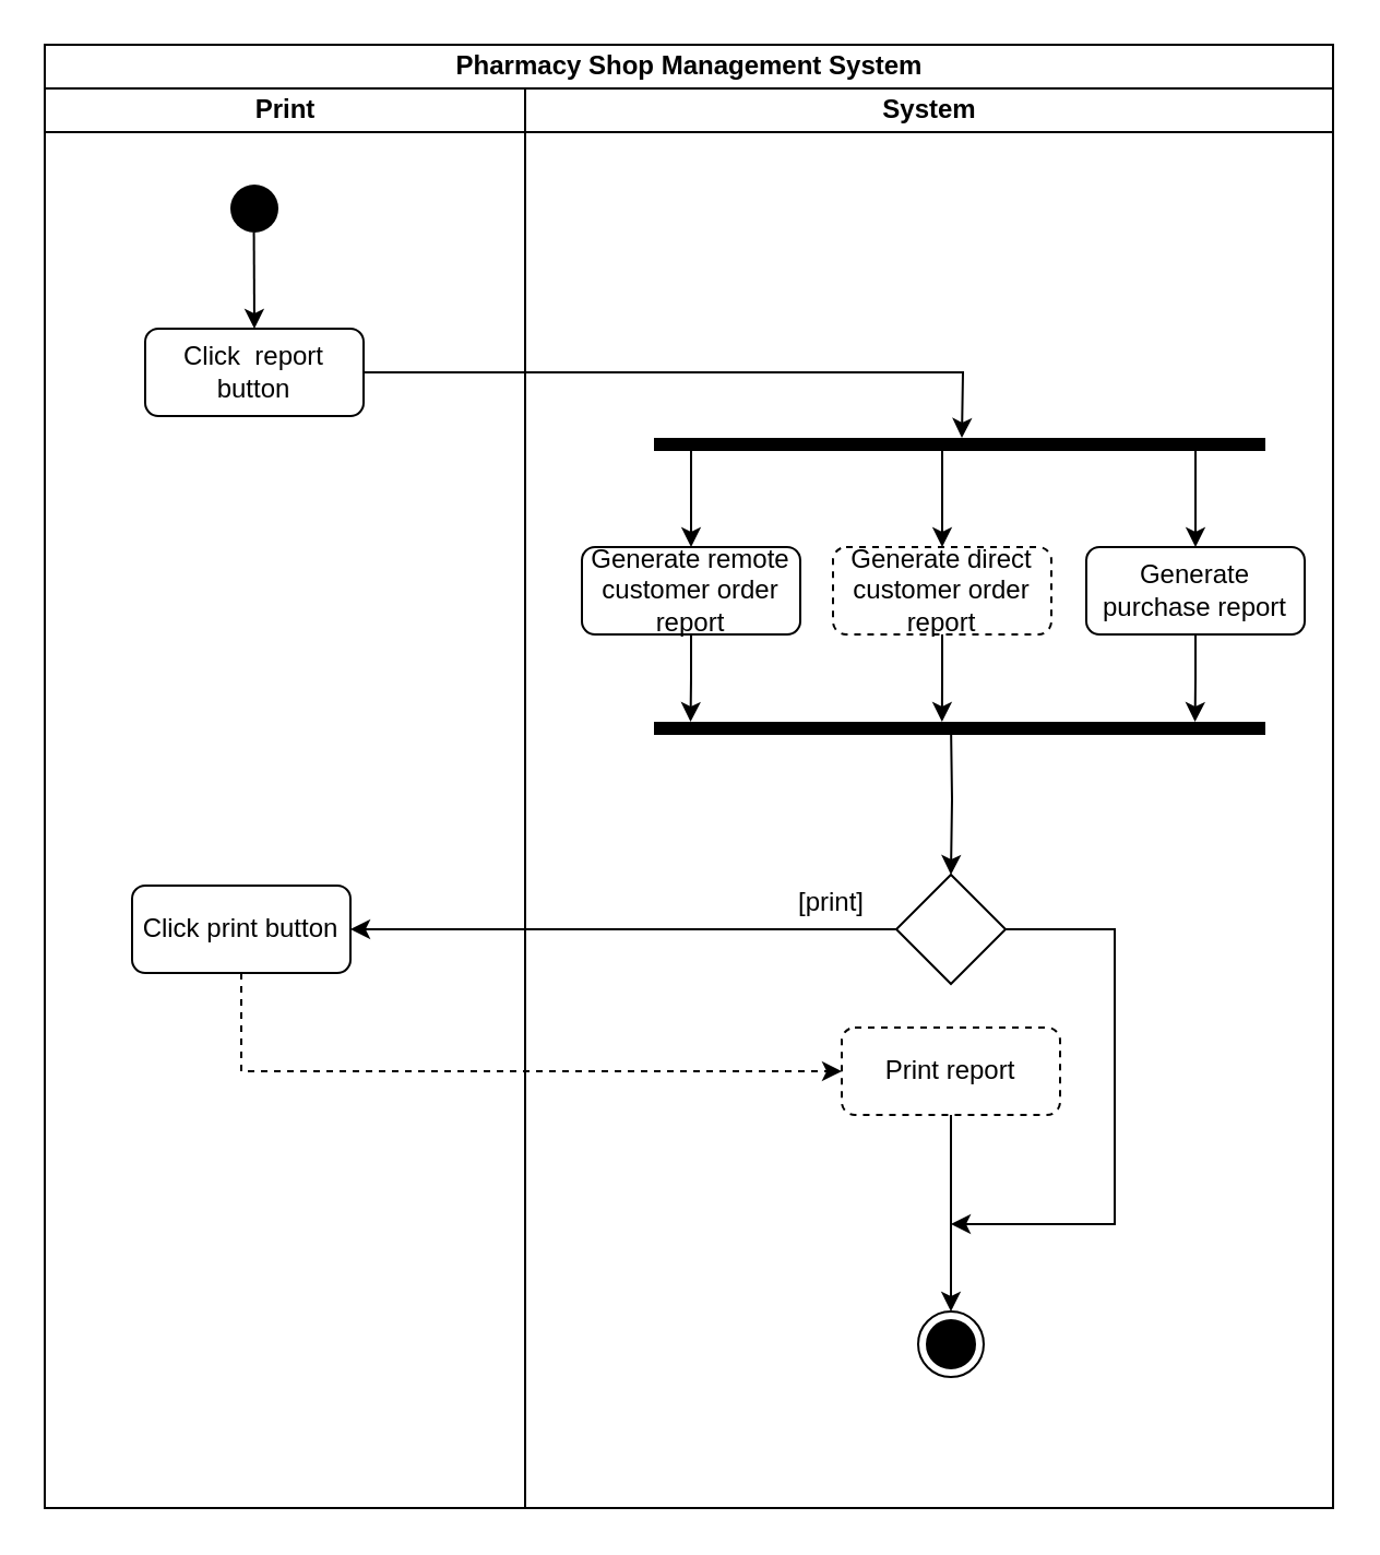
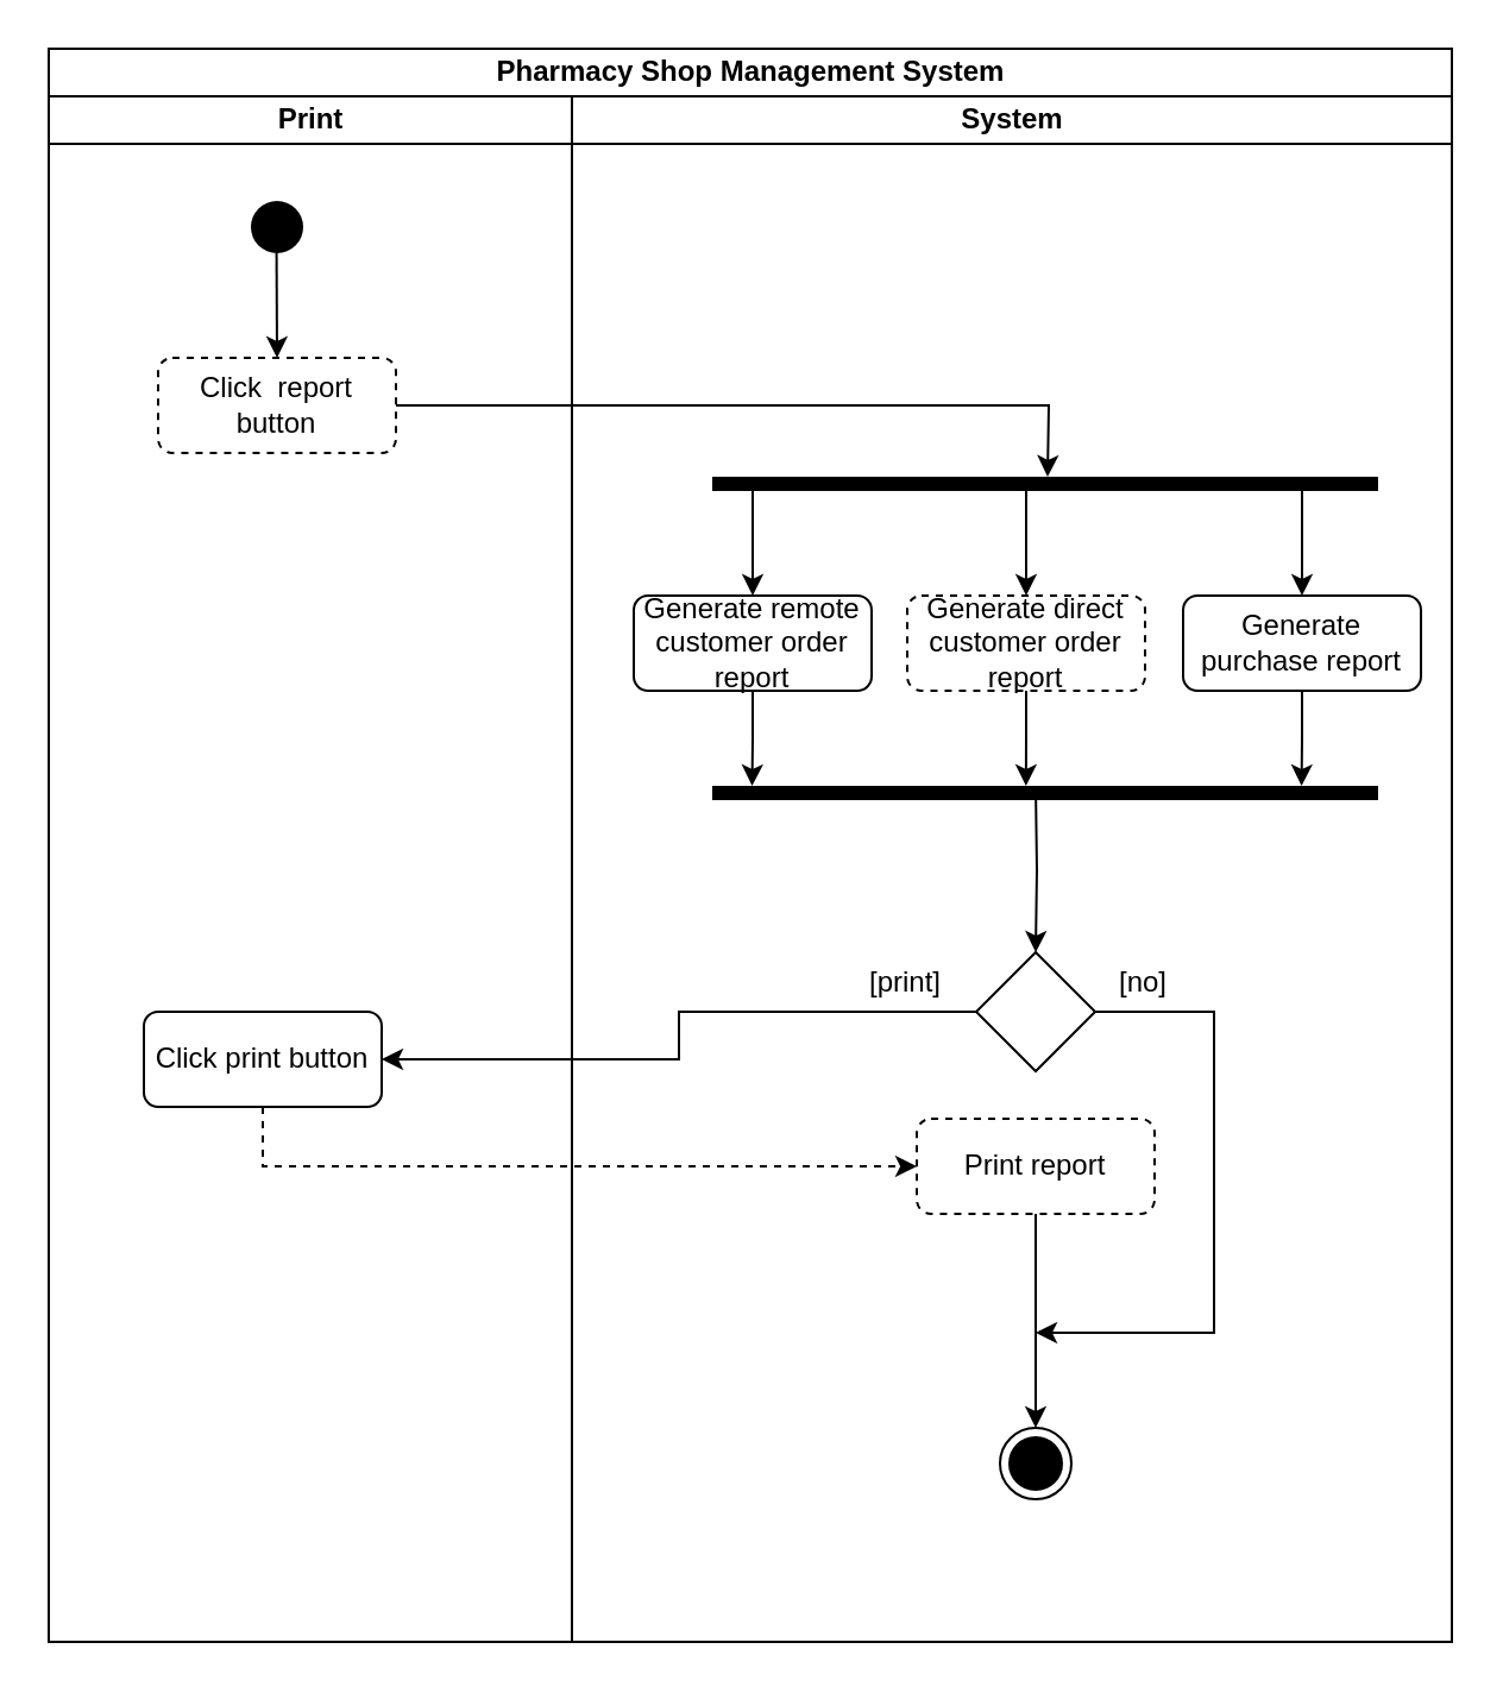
  <mxCell id="0" />
  <mxCell id="1" parent="0" />
  <mxCell id="2" value="Pharmacy Shop Management System" style="swimlane;childLayout=stackLayout;resizeParent=1;resizeParentMax=0;startSize=20;html=1;" parent="1" vertex="1"><mxGeometry x="20" y="20" width="590" height="670" as="geometry" /></mxCell>
  <mxCell id="3" value="Print" style="swimlane;startSize=20;html=1;" parent="2" vertex="1"><mxGeometry y="20" width="220" height="650" as="geometry" /></mxCell>
  <mxCell id="4" style="rounded=0;orthogonalLoop=1;jettySize=auto;html=1;exitX=0.493;exitY=0.867;exitDx=0;exitDy=0;entryX=0.5;entryY=0;entryDx=0;entryDy=0;exitPerimeter=0;" parent="3" source="5" target="7" edge="1"><mxGeometry relative="1" as="geometry" /></mxCell>
  <mxCell id="5" value="" style="ellipse;shape=startState;fillColor=#000000;strokeColor=none;" parent="3" vertex="1"><mxGeometry x="81" y="40" width="30" height="30" as="geometry" /></mxCell>
  <mxCell id="6" style="edgeStyle=orthogonalEdgeStyle;rounded=0;orthogonalLoop=1;jettySize=auto;html=1;exitX=1;exitY=0.5;exitDx=0;exitDy=0;" edge="1" parent="3" source="7"><mxGeometry relative="1" as="geometry"><mxPoint x="420" y="160" as="targetPoint" /></mxGeometry></mxCell>
- <mxCell id="7" value="Click&amp;nbsp; report button" style="rounded=1;whiteSpace=wrap;html=1;" parent="3" vertex="1"><mxGeometry x="46" y="110" width="100" height="40" as="geometry" /></mxCell>
- <mxCell id="8" value="Click print button" style="rounded=1;whiteSpace=wrap;html=1;" vertex="1" parent="3"><mxGeometry x="40" y="365" width="100" height="40" as="geometry" /></mxCell>
+ <mxCell id="7" value="Click&amp;nbsp; report button" style="rounded=1;whiteSpace=wrap;html=1;dashed=1;" parent="3" vertex="1"><mxGeometry x="46" y="110" width="100" height="40" as="geometry" /></mxCell>
+ <mxCell id="8" value="Click print button" style="rounded=1;whiteSpace=wrap;html=1;" vertex="1" parent="3"><mxGeometry x="40" y="385" width="100" height="40" as="geometry" /></mxCell>
  <mxCell id="9" value="System" style="swimlane;startSize=20;html=1;" parent="2" vertex="1"><mxGeometry x="220" y="20" width="370" height="650" as="geometry" /></mxCell>
  <mxCell id="10" value="" style="ellipse;html=1;shape=endState;fillColor=#000000;strokeColor=#000000;" parent="9" vertex="1"><mxGeometry x="180" y="560" width="30" height="30" as="geometry" /></mxCell>
  <mxCell id="11" value="" style="endArrow=none;html=1;rounded=0;strokeWidth=6;" edge="1" parent="9"><mxGeometry width="50" height="50" relative="1" as="geometry"><mxPoint x="59" y="163" as="sourcePoint" /><mxPoint x="339" y="163" as="targetPoint" /></mxGeometry></mxCell>
  <mxCell id="12" style="edgeStyle=orthogonalEdgeStyle;rounded=0;orthogonalLoop=1;jettySize=auto;html=1;" edge="1" parent="9" target="14"><mxGeometry relative="1" as="geometry"><mxPoint x="195" y="290" as="sourcePoint" /></mxGeometry></mxCell>
  <mxCell id="13" style="edgeStyle=orthogonalEdgeStyle;rounded=0;orthogonalLoop=1;jettySize=auto;html=1;exitX=1;exitY=0.5;exitDx=0;exitDy=0;" edge="1" parent="9" source="14"><mxGeometry relative="1" as="geometry"><mxPoint x="195" y="520" as="targetPoint" /><Array as="points"><mxPoint x="270" y="385" /><mxPoint x="270" y="520" /><mxPoint x="210" y="520" /></Array></mxGeometry></mxCell>
  <mxCell id="14" value="" style="rhombus;whiteSpace=wrap;html=1;" vertex="1" parent="9"><mxGeometry x="170" y="360" width="50" height="50" as="geometry" /></mxCell>
  <mxCell id="15" style="edgeStyle=orthogonalEdgeStyle;rounded=0;orthogonalLoop=1;jettySize=auto;html=1;exitX=0.5;exitY=1;exitDx=0;exitDy=0;entryX=0.5;entryY=0;entryDx=0;entryDy=0;" edge="1" parent="9" source="16" target="10"><mxGeometry relative="1" as="geometry" /></mxCell>
  <mxCell id="16" value="Print report" style="rounded=1;whiteSpace=wrap;html=1;dashed=1;" vertex="1" parent="9"><mxGeometry x="145" y="430" width="100" height="40" as="geometry" /></mxCell>
  <mxCell id="17" style="edgeStyle=orthogonalEdgeStyle;rounded=0;orthogonalLoop=1;jettySize=auto;html=1;exitX=0;exitY=0.5;exitDx=0;exitDy=0;entryX=1;entryY=0.5;entryDx=0;entryDy=0;" edge="1" parent="2" source="14" target="8"><mxGeometry relative="1" as="geometry" /></mxCell>
  <mxCell id="18" style="edgeStyle=orthogonalEdgeStyle;rounded=0;orthogonalLoop=1;jettySize=auto;html=1;exitX=0.5;exitY=1;exitDx=0;exitDy=0;entryX=0;entryY=0.5;entryDx=0;entryDy=0;dashed=1;" edge="1" parent="2" source="8" target="16"><mxGeometry relative="1" as="geometry" /></mxCell>
  <mxCell id="19" style="rounded=0;orthogonalLoop=1;jettySize=auto;html=1;exitX=0.493;exitY=0.867;exitDx=0;exitDy=0;entryX=0.5;entryY=0;entryDx=0;entryDy=0;exitPerimeter=0;" edge="1" parent="1" target="21"><mxGeometry relative="1" as="geometry"><mxPoint x="316" y="206" as="sourcePoint" /></mxGeometry></mxCell>
  <mxCell id="20" style="edgeStyle=orthogonalEdgeStyle;rounded=0;orthogonalLoop=1;jettySize=auto;html=1;exitX=0.5;exitY=1;exitDx=0;exitDy=0;" edge="1" parent="1" source="21"><mxGeometry relative="1" as="geometry"><mxPoint x="315.759" y="330" as="targetPoint" /></mxGeometry></mxCell>
  <mxCell id="21" value="Generate remote customer order report" style="rounded=1;whiteSpace=wrap;html=1;" vertex="1" parent="1"><mxGeometry x="266" y="250" width="100" height="40" as="geometry" /></mxCell>
  <mxCell id="22" style="rounded=0;orthogonalLoop=1;jettySize=auto;html=1;entryX=0.5;entryY=0;entryDx=0;entryDy=0;" edge="1" parent="1" target="24"><mxGeometry relative="1" as="geometry"><mxPoint x="431" y="206" as="sourcePoint" /></mxGeometry></mxCell>
  <mxCell id="23" style="edgeStyle=orthogonalEdgeStyle;rounded=0;orthogonalLoop=1;jettySize=auto;html=1;exitX=0.5;exitY=1;exitDx=0;exitDy=0;" edge="1" parent="1" source="24"><mxGeometry relative="1" as="geometry"><mxPoint x="430.931" y="330" as="targetPoint" /></mxGeometry></mxCell>
  <mxCell id="24" value="Generate direct customer order report" style="rounded=1;whiteSpace=wrap;html=1;dashed=1;" vertex="1" parent="1"><mxGeometry x="381" y="250" width="100" height="40" as="geometry" /></mxCell>
  <mxCell id="25" style="rounded=0;orthogonalLoop=1;jettySize=auto;html=1;exitX=0.493;exitY=0.867;exitDx=0;exitDy=0;entryX=0.5;entryY=0;entryDx=0;entryDy=0;exitPerimeter=0;" edge="1" parent="1" target="27"><mxGeometry relative="1" as="geometry"><mxPoint x="547" y="206" as="sourcePoint" /></mxGeometry></mxCell>
  <mxCell id="26" style="edgeStyle=orthogonalEdgeStyle;rounded=0;orthogonalLoop=1;jettySize=auto;html=1;exitX=0.5;exitY=1;exitDx=0;exitDy=0;" edge="1" parent="1" source="27"><mxGeometry relative="1" as="geometry"><mxPoint x="546.793" y="330" as="targetPoint" /></mxGeometry></mxCell>
  <mxCell id="27" value="Generate purchase report" style="rounded=1;whiteSpace=wrap;html=1;" vertex="1" parent="1"><mxGeometry x="497" y="250" width="100" height="40" as="geometry" /></mxCell>
  <mxCell id="28" value="" style="endArrow=none;html=1;rounded=0;strokeWidth=6;" edge="1" parent="1"><mxGeometry width="50" height="50" relative="1" as="geometry"><mxPoint x="299" y="333" as="sourcePoint" /><mxPoint x="579" y="333" as="targetPoint" /></mxGeometry></mxCell>
  <mxCell id="29" value="[print]" style="text;html=1;align=center;verticalAlign=middle;resizable=0;points=[];autosize=1;strokeColor=none;fillColor=none;" vertex="1" parent="1"><mxGeometry x="355" y="398" width="50" height="30" as="geometry" /></mxCell>
+ <mxCell id="30" value="[no]" style="text;html=1;align=center;verticalAlign=middle;resizable=0;points=[];autosize=1;strokeColor=none;fillColor=none;" vertex="1" parent="1"><mxGeometry x="460" y="398" width="40" height="30" as="geometry" /></mxCell>
